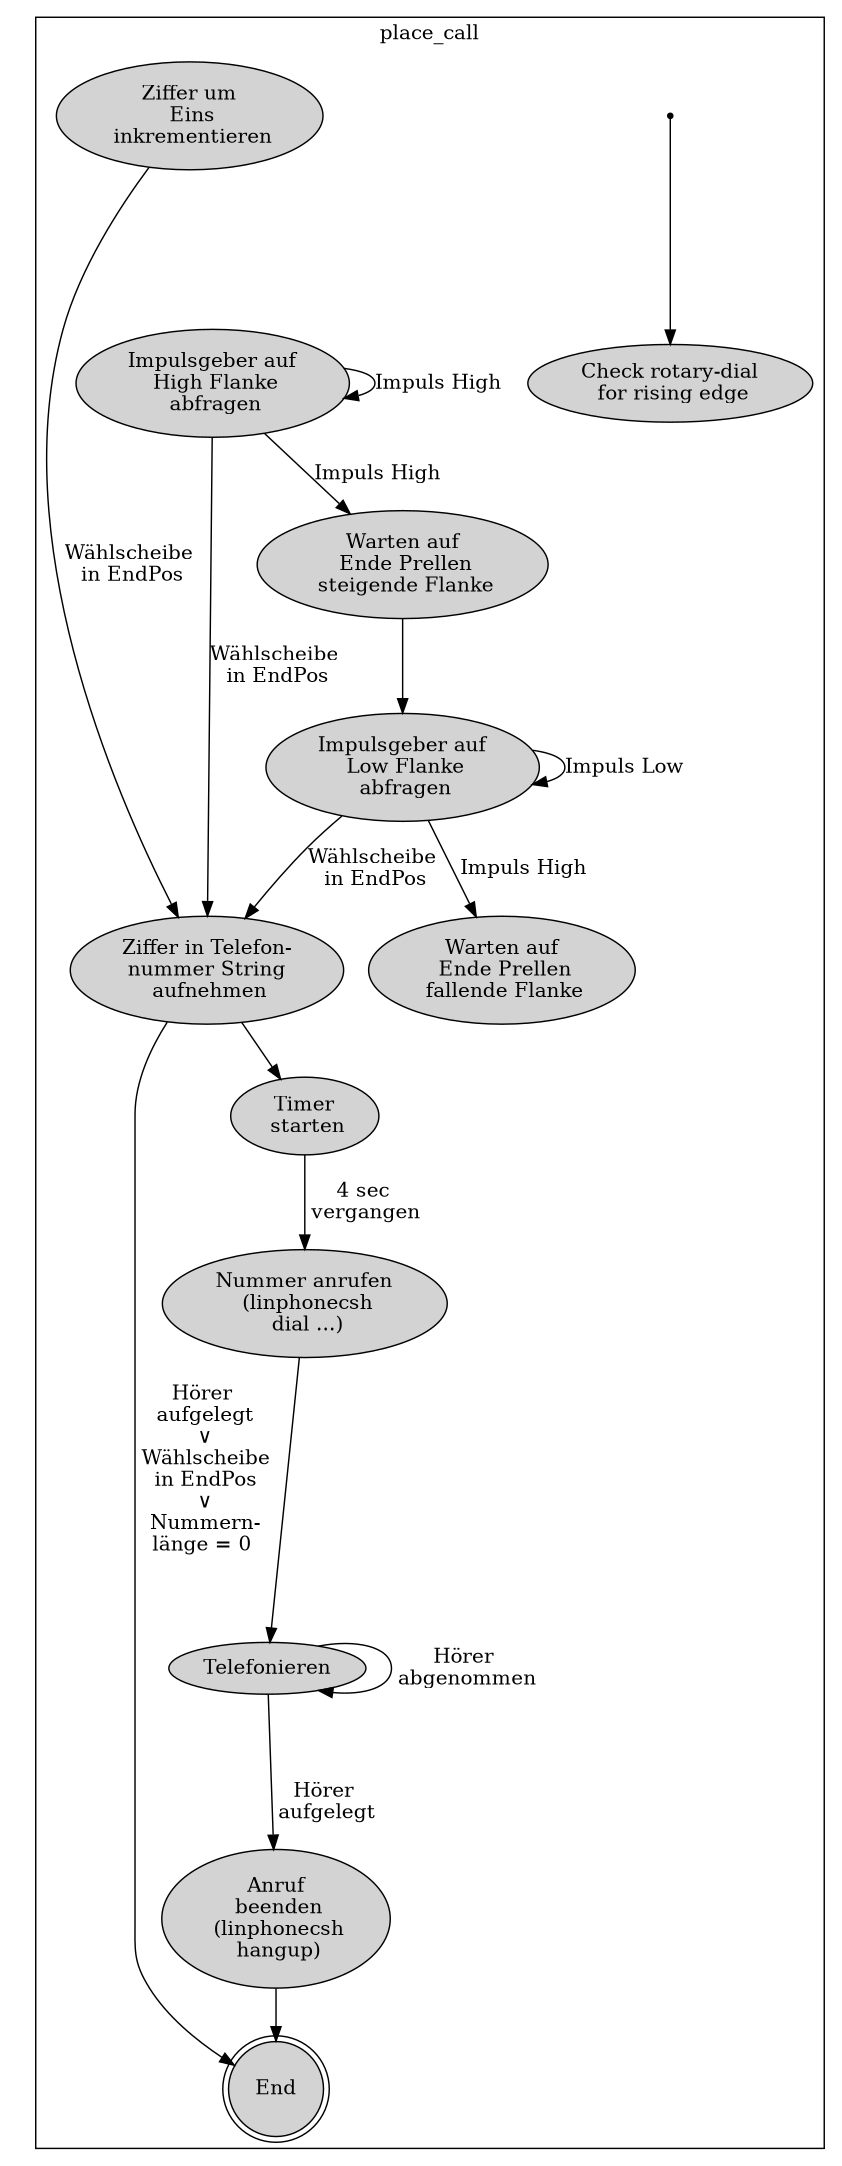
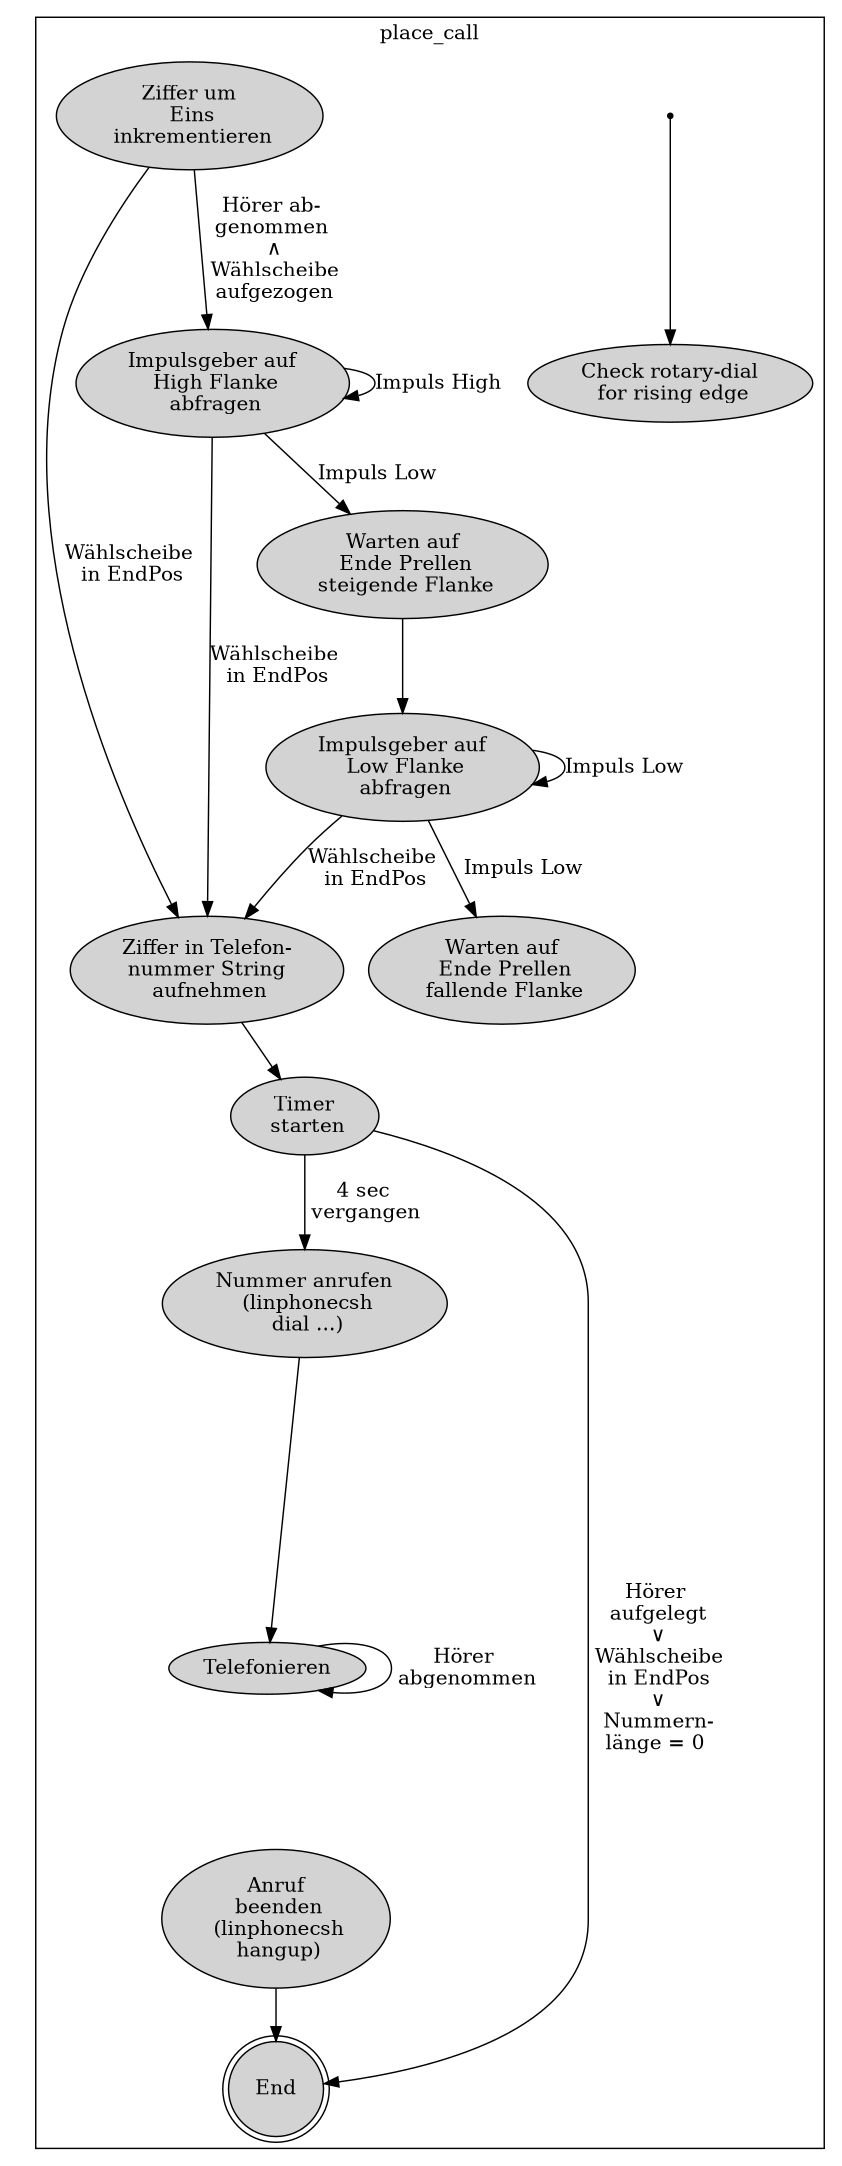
  digraph {
    node [shape=ellipse style=filled]
    End [shape=doublecircle]
    qi [shape=point]
    "Check rotary-dial\n for rising edge"
    "Impulsgeber auf\n High Flanke\n abfragen"
    "Warten auf\n Ende Prellen\n steigende Flanke"
    "Ziffer in Telefon-\nnummer String\n aufnehmen"
    "Impulsgeber auf\n Low Flanke\n abfragen"
    "Warten auf\n Ende Prellen\n fallende Flanke"
    "Ziffer um\n Eins\n inkrementieren"
    "Timer\n starten"
    "Nummer anrufen\n (linphonecsh\n dial ...)"
    Telefonieren
    "Anruf\n beenden\n (linphonecsh\n hangup)"
    subgraph cluster_1 {
      color=black
      label=place_call
      End
      qi
      "Check rotary-dial\n for rising edge"
      "Impulsgeber auf\n High Flanke\n abfragen"
      "Warten auf\n Ende Prellen\n steigende Flanke"
      "Ziffer in Telefon-\nnummer String\n aufnehmen"
      "Impulsgeber auf\n Low Flanke\n abfragen"
      "Warten auf\n Ende Prellen\n fallende Flanke"
      "Ziffer um\n Eins\n inkrementieren"
      "Timer\n starten"
      "Nummer anrufen\n (linphonecsh\n dial ...)"
      Telefonieren
      "Anruf\n beenden\n (linphonecsh\n hangup)"
    }
    qi -> "Check rotary-dial\n for rising edge"
    "Impulsgeber auf\n High Flanke\n abfragen" -> "Impulsgeber auf\n High Flanke\n abfragen" [label="Impuls High"]
-   "Impulsgeber auf\n High Flanke\n abfragen" -> "Warten auf\n Ende Prellen\n steigende Flanke" [label="Impuls High"]
+   "Impulsgeber auf\n High Flanke\n abfragen" -> "Warten auf\n Ende Prellen\n steigende Flanke" [label="Impuls Low"]
    "Impulsgeber auf\n High Flanke\n abfragen" -> "Ziffer in Telefon-\nnummer String\n aufnehmen" [label="Wählscheibe\n in EndPos"]
    "Warten auf\n Ende Prellen\n steigende Flanke" -> "Impulsgeber auf\n Low Flanke\n abfragen"
    "Ziffer in Telefon-\nnummer String\n aufnehmen" -> "Timer\n starten"
    "Impulsgeber auf\n Low Flanke\n abfragen" -> "Ziffer in Telefon-\nnummer String\n aufnehmen" [label="Wählscheibe\n in EndPos"]
    "Impulsgeber auf\n Low Flanke\n abfragen" -> "Impulsgeber auf\n Low Flanke\n abfragen" [label="Impuls Low"]
-   "Impulsgeber auf\n Low Flanke\n abfragen" -> "Warten auf\n Ende Prellen\n fallende Flanke" [label="Impuls High"]
+   "Impulsgeber auf\n Low Flanke\n abfragen" -> "Warten auf\n Ende Prellen\n fallende Flanke" [label="Impuls Low"]
+   "Ziffer um\n Eins\n inkrementieren" -> "Impulsgeber auf\n High Flanke\n abfragen" [label="Hörer ab-\ngenommen\n &and;\n Wählscheibe\n aufgezogen"]
    "Ziffer um\n Eins\n inkrementieren" -> "Ziffer in Telefon-\nnummer String\n aufnehmen" [label="Wählscheibe\n in EndPos"]
-   "Ziffer in Telefon-\nnummer String\n aufnehmen" -> End [label="Hörer\n aufgelegt\n &or;\n Wählscheibe\n in EndPos\n &or;\n Nummern-\nlänge = 0"]
+   "Timer\n starten" -> End [label="Hörer\n aufgelegt\n &or;\n Wählscheibe\n in EndPos\n &or;\n Nummern-\nlänge = 0"]
    "Timer\n starten" -> "Nummer anrufen\n (linphonecsh\n dial ...)" [label="4 sec\n vergangen"]
    "Nummer anrufen\n (linphonecsh\n dial ...)" -> Telefonieren
    Telefonieren -> Telefonieren [label="Hörer\n abgenommen"]
-   Telefonieren -> "Anruf\n beenden\n (linphonecsh\n hangup)" [label="Hörer\n aufgelegt"]
    "Anruf\n beenden\n (linphonecsh\n hangup)" -> End
  }
